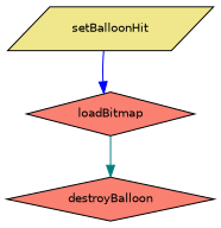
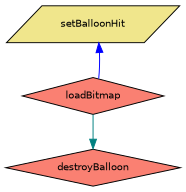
  digraph {
    rankdir=TB
    node [color=black fillcolor=salmon fontname=Helvetica fontsize=10 shape=diamond style=filled]
    edge [arrowhead=normal fontname=Helvetica fontsize=10 labelfontname=Helvetica labelfontsize=10 style=solid]
    n1 [fillcolor=khaki fontcolor=black height=0.2 label=setBalloonHit shape=parallelogram width=0.4]
    n2 [height=0.2 label=loadBitmap width=0.4]
    n3 [height=0.2 label=destroyBalloon width=0.4]
-   n1 -> n2 [color=blue]
+   n2 -> n1 [color=blue]
    n2 -> n3 [color=teal]
  }
